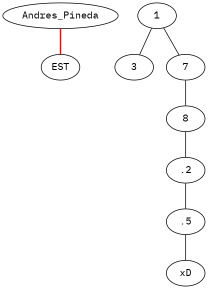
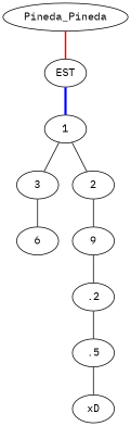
  graph {
    fontname="IBM Plex Mono"
    node [fontname="IBM Plex Mono"]
    edge [fontname="IBM Plex Mono"]
-   Andres_Pineda
+   Andres_Pineda [label=Pineda_Pineda]
    EST
    1
    n4 [label=3]
-   7
-   8
+   7 [label=2]
+   6
+   8 [label=9]
    n8 [label=.2]
    n9 [label=.5]
    xD
    Andres_Pineda -- EST [color=red penwidth=2.0]
+   EST -- 1 [color=blue penwidth=3.0]
    1 -- n4
    1 -- 7
+   n4 -- 6
    7 -- 8
    8 -- n8
    n8 -- n9
    n9 -- xD
  }
